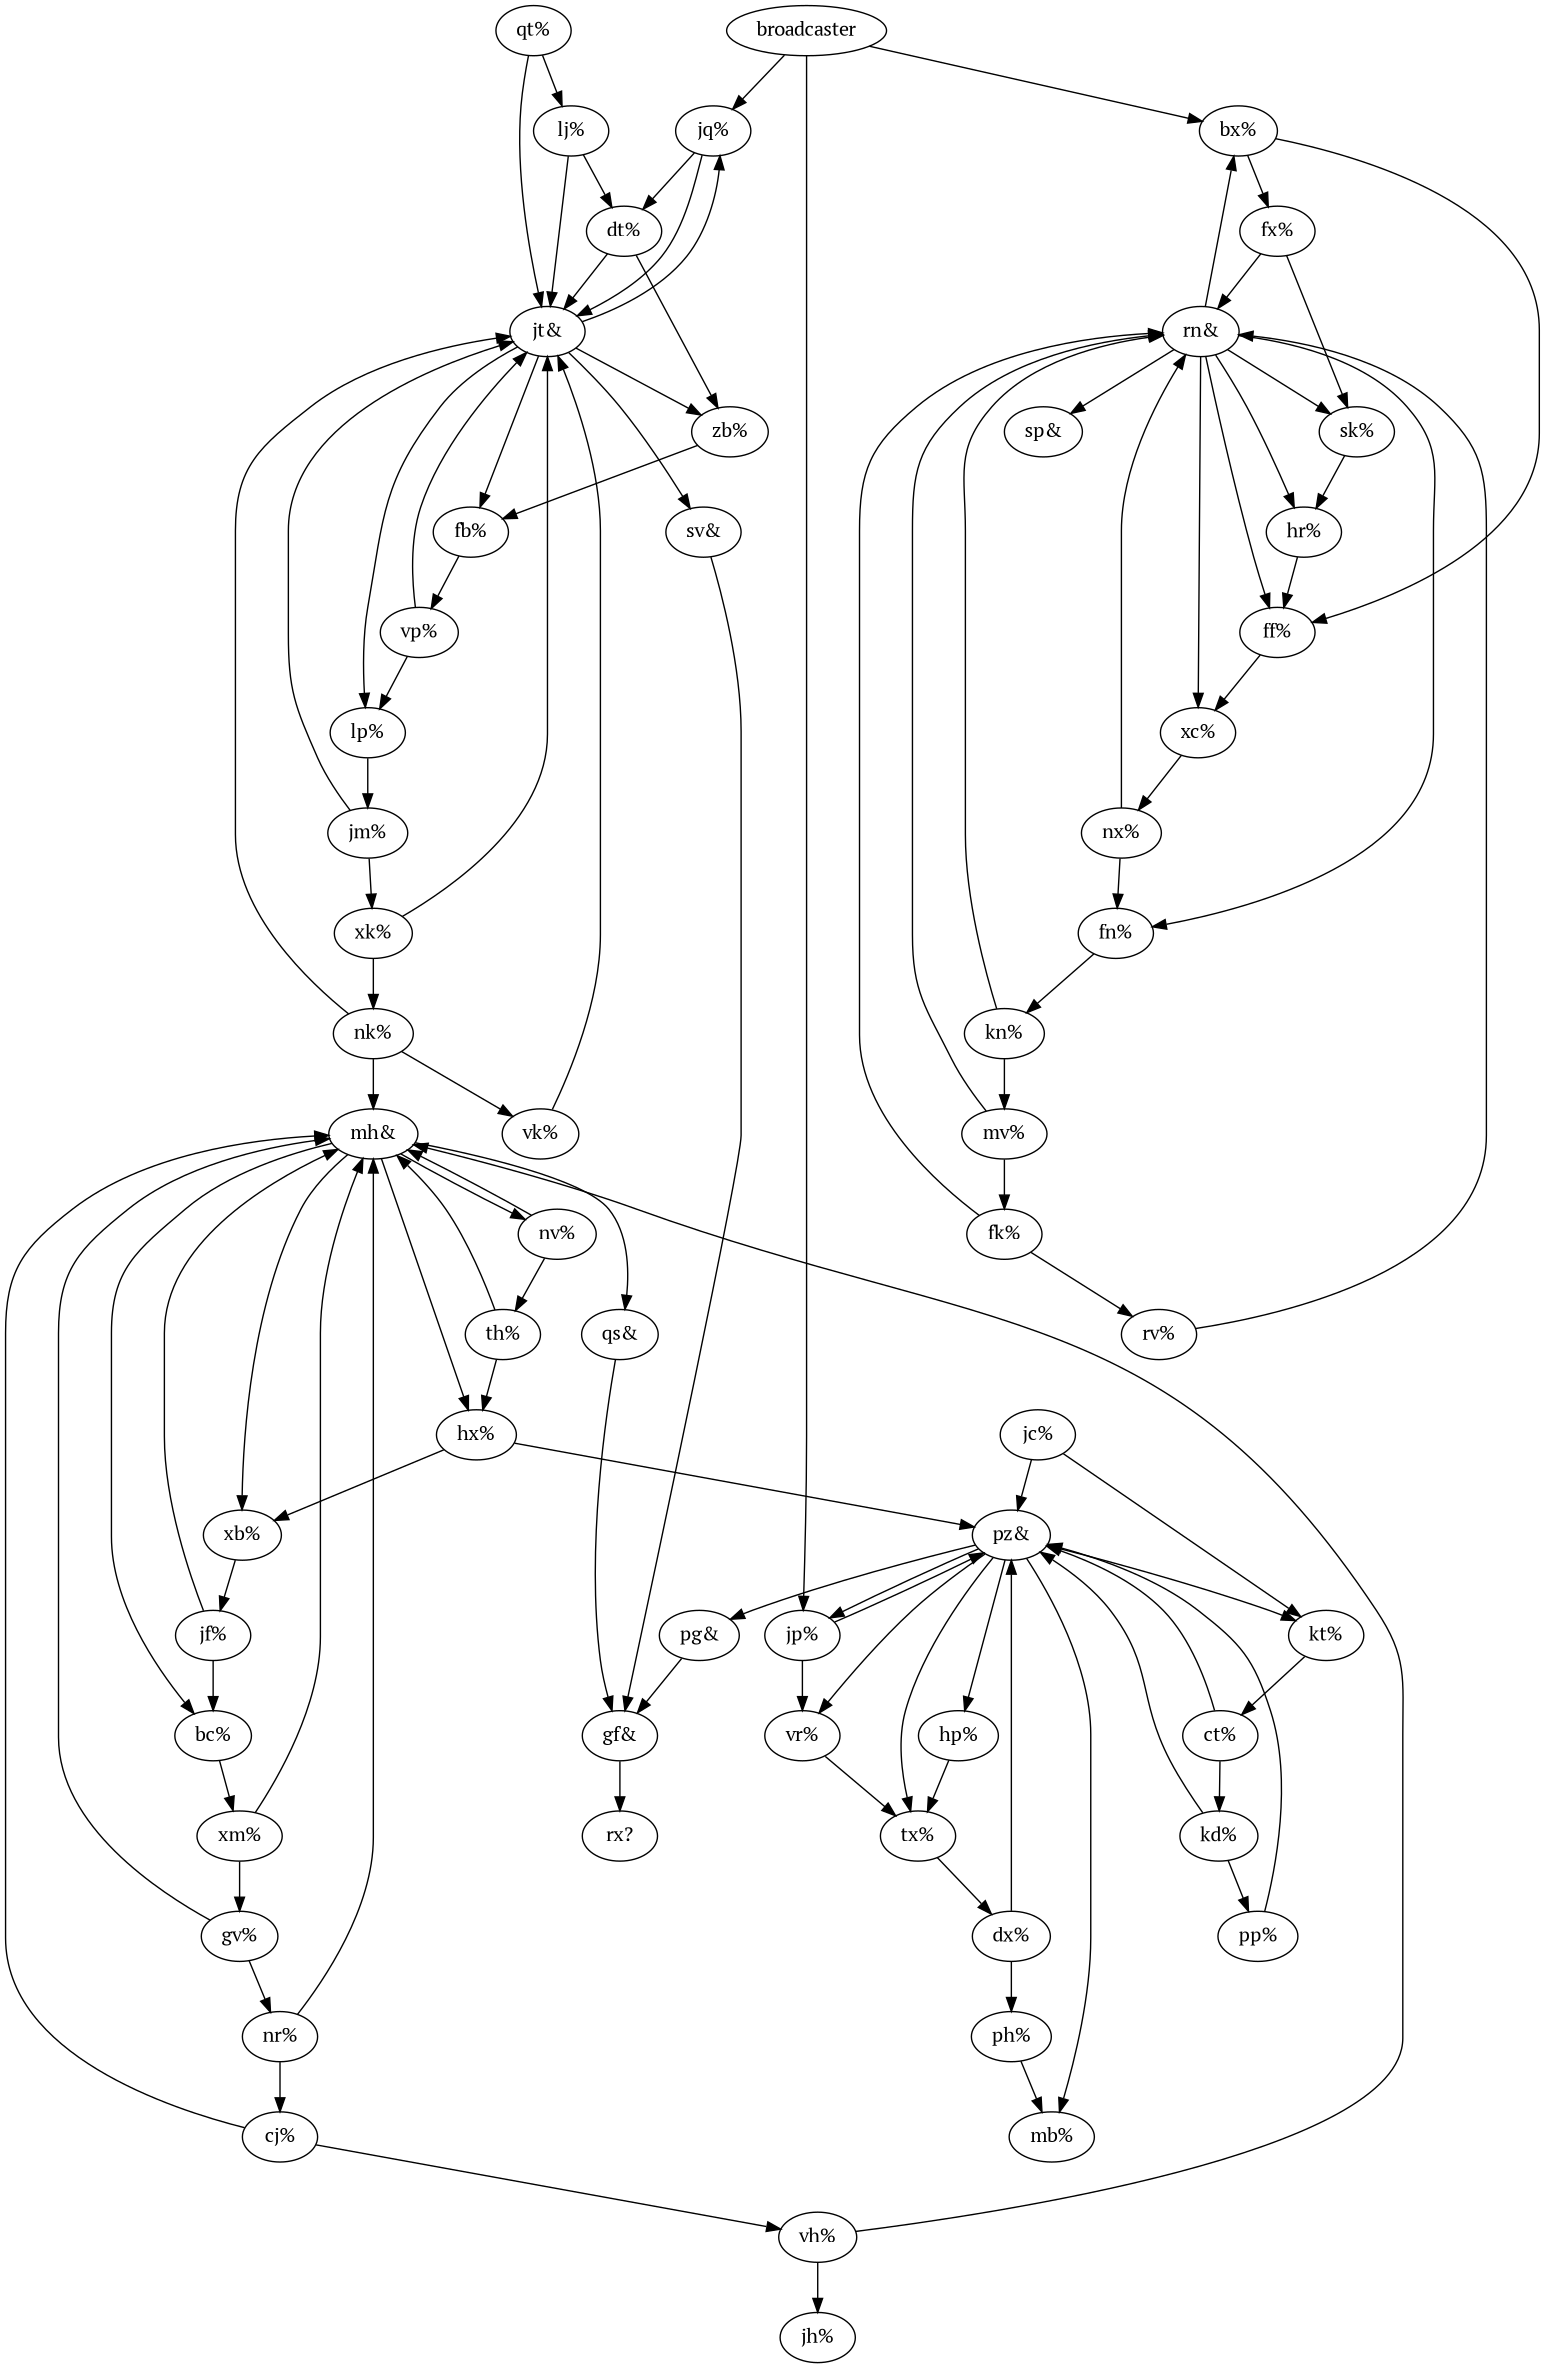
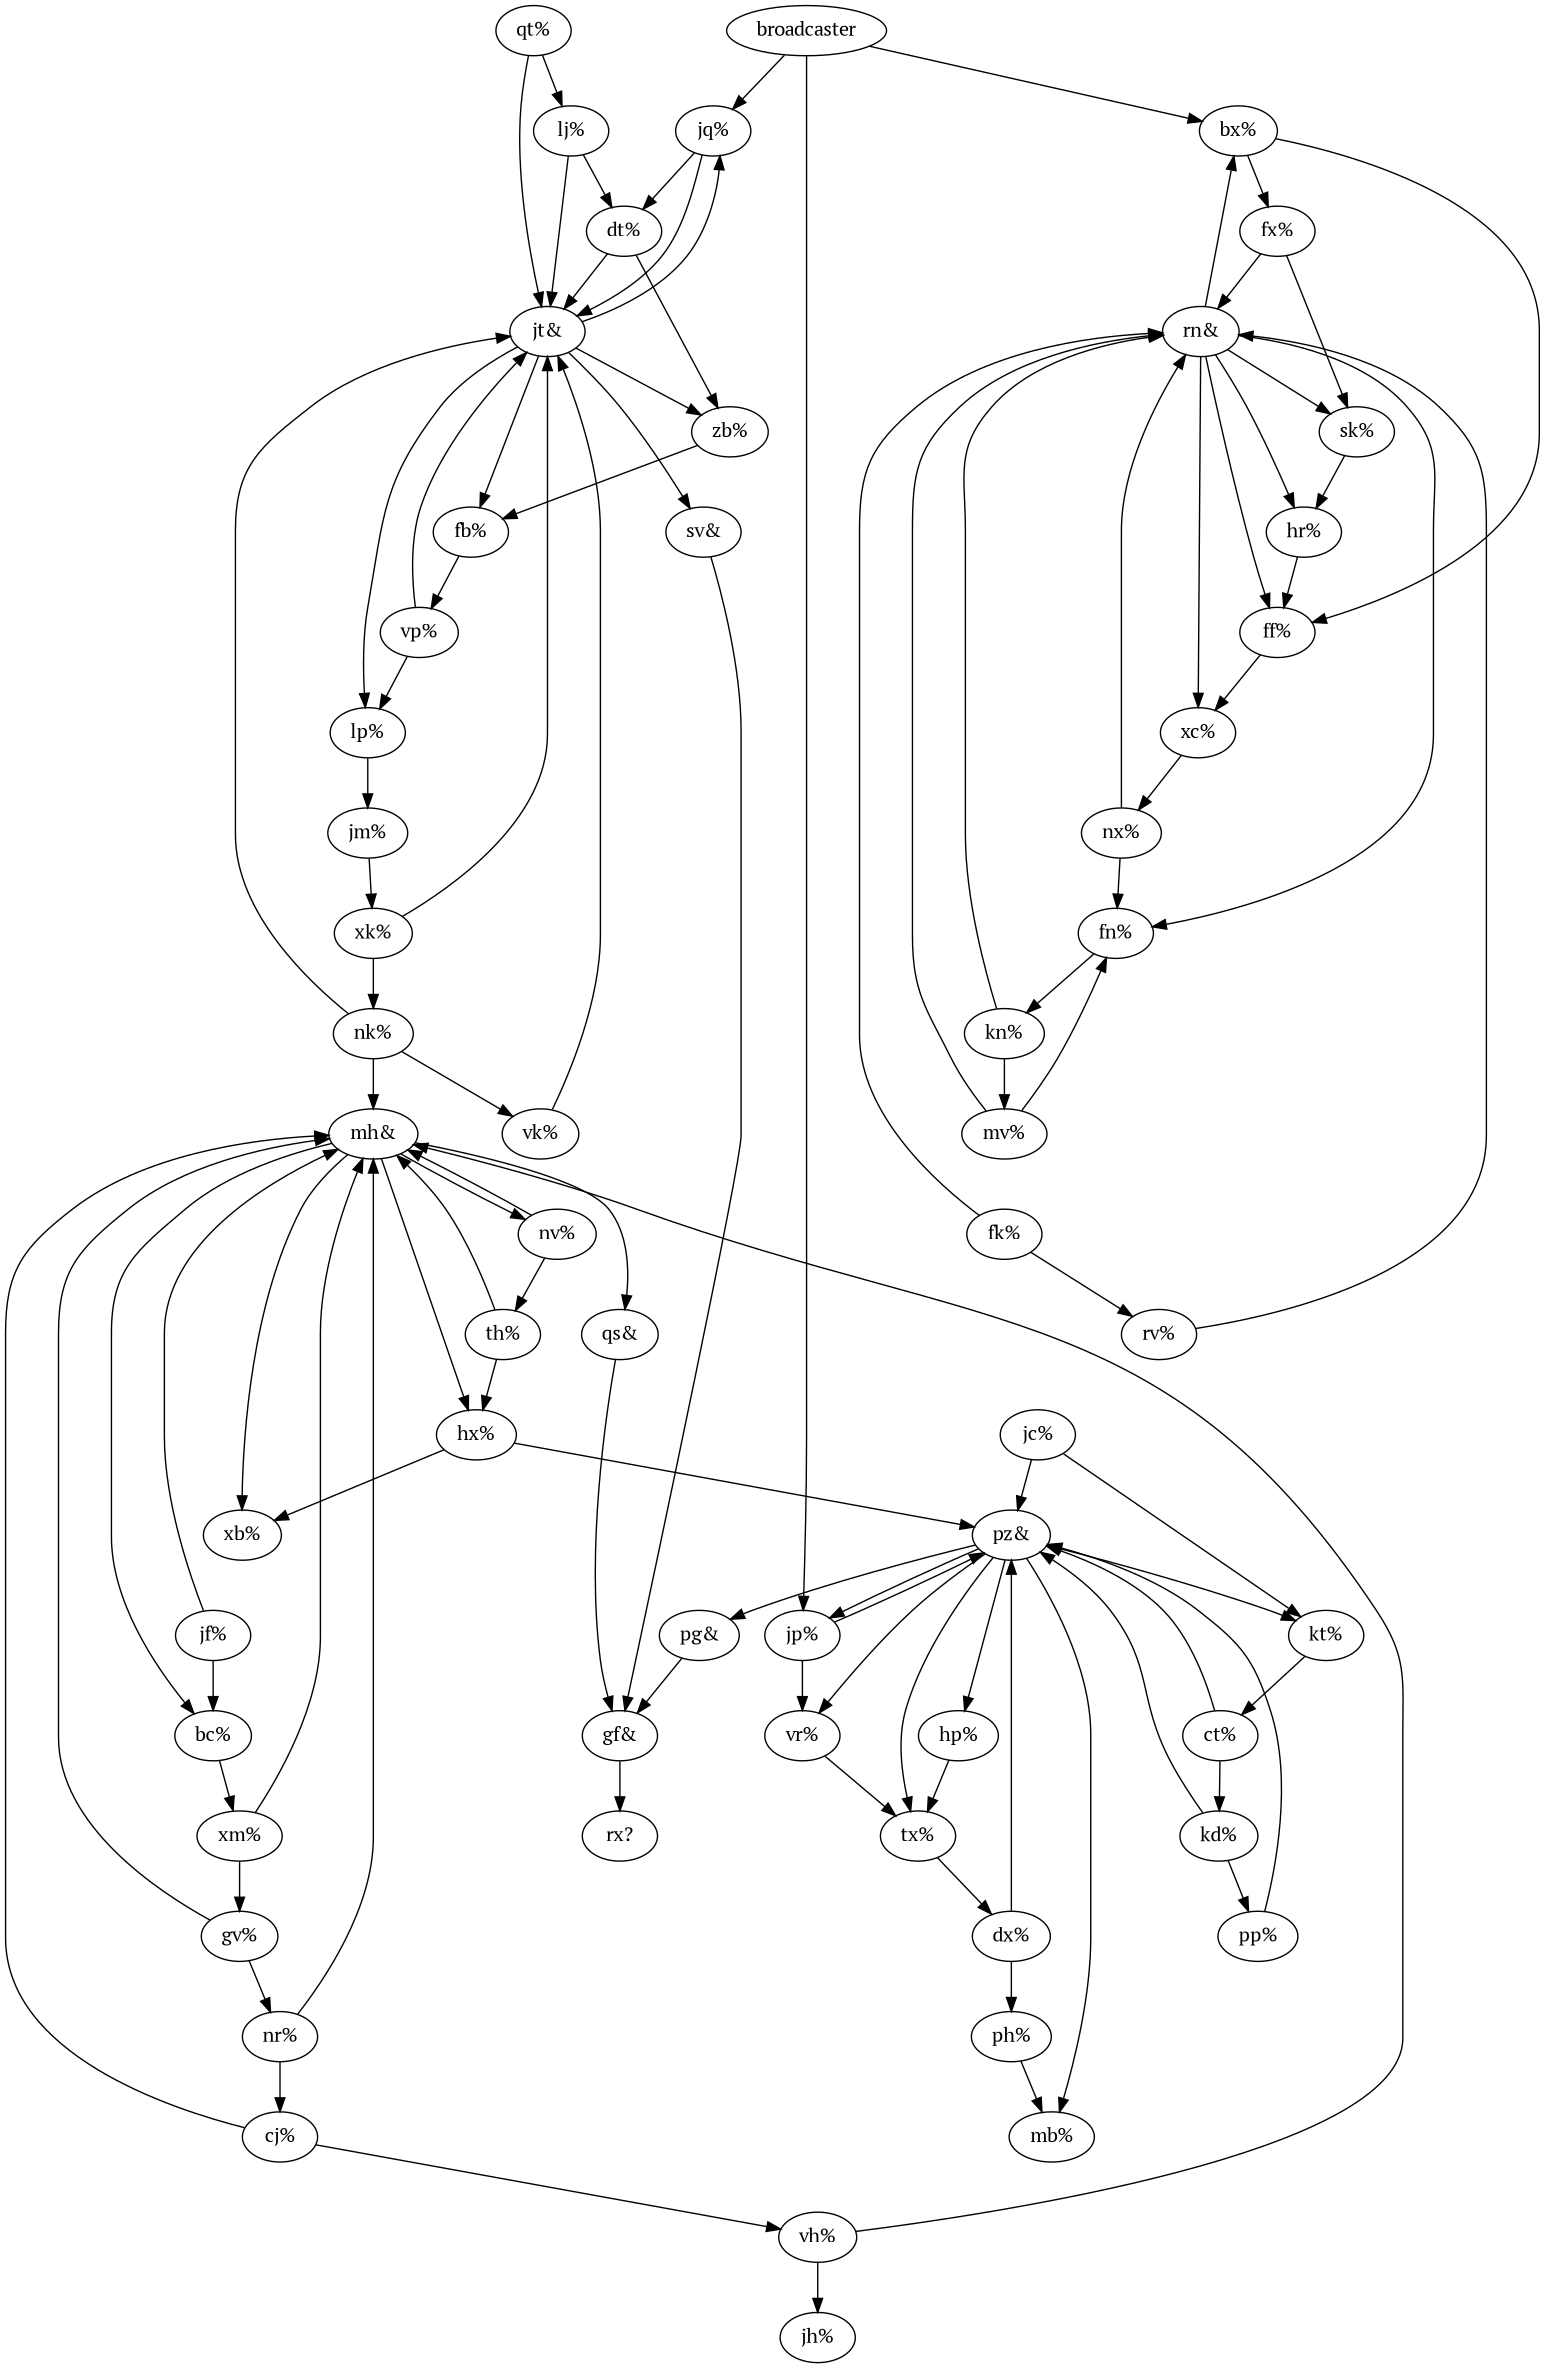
  digraph {
    fontname="PT Serif"
    node [fontname="PT Serif"]
    edge [fontname="PT Serif"]
    broadcaster
    "bx%"
    "jq%"
    "jp%"
    "fx%"
    "ff%"
    "jt&"
    "dt%"
    "nv%"
    "mh&"
    "th%"
    "pz&"
    "vr%"
    "rn&"
    "xc%"
    "fn%"
    "sk%"
    "hr%"
-   "sp&"
    "zb%"
    "fb%"
    "lp%"
    "sv&"
    "qt%"
    "lj%"
    "bc%"
    "hx%"
    "xb%"
    "qs&"
    "hp%"
    "tx%"
    "kt%"
    "mb%"
    "pg&"
    "xm%"
    "gv%"
    "nr%"
    "nx%"
    "kn%"
    "cj%"
    "vh%"
    "jh%"
    "jf%"
    "gf&"
    "ct%"
    "kd%"
    "pp%"
    "dx%"
    "vp%"
    "jm%"
    "ph%"
    "fk%"
    "rv%"
    "mv%"
    "jc%"
    "xk%"
    "nk%"
    "vk%"
    "rx?"
    broadcaster -> "bx%"
    broadcaster -> "jq%"
    broadcaster -> "jp%"
    "bx%" -> "fx%"
    "bx%" -> "ff%"
    "jq%" -> "jt&"
    "jq%" -> "dt%"
    "jp%" -> "pz&"
    "jp%" -> "vr%"
    "fx%" -> "rn&"
    "fx%" -> "sk%"
    "ff%" -> "xc%"
    "jt&" -> "jq%"
    "jt&" -> "zb%"
    "jt&" -> "fb%"
    "jt&" -> "lp%"
    "jt&" -> "sv&"
    "dt%" -> "jt&"
    "dt%" -> "zb%"
    "nv%" -> "mh&"
    "nv%" -> "th%"
    "mh&" -> "nv%"
    "mh&" -> "bc%"
    "mh&" -> "hx%"
    "mh&" -> "xb%"
    "mh&" -> "qs&"
    "th%" -> "mh&"
    "th%" -> "hx%"
    "pz&" -> "jp%"
    "pz&" -> "vr%"
    "pz&" -> "hp%"
    "pz&" -> "tx%"
    "pz&" -> "kt%"
    "pz&" -> "mb%"
    "pz&" -> "pg&"
    "vr%" -> "tx%"
    "rn&" -> "bx%"
    "rn&" -> "ff%"
    "rn&" -> "xc%"
    "rn&" -> "fn%"
    "rn&" -> "sk%"
    "rn&" -> "hr%"
-   "rn&" -> "sp&"
    "xc%" -> "nx%"
    "fn%" -> "kn%"
    "sk%" -> "hr%"
    "hr%" -> "ff%"
    "zb%" -> "fb%"
    "fb%" -> "vp%"
    "lp%" -> "jm%"
    "sv&" -> "gf&"
    "qt%" -> "jt&"
    "qt%" -> "lj%"
    "lj%" -> "jt&"
    "lj%" -> "dt%"
    "bc%" -> "xm%"
    "hx%" -> "pz&"
    "hx%" -> "xb%"
-   "xb%" -> "jf%"
    "qs&" -> "gf&"
    "hp%" -> "tx%"
    "tx%" -> "dx%"
    "kt%" -> "ct%"
    "pg&" -> "gf&"
    "xm%" -> "mh&"
    "xm%" -> "gv%"
    "gv%" -> "mh&"
    "gv%" -> "nr%"
    "nr%" -> "mh&"
    "nr%" -> "cj%"
    "nx%" -> "rn&"
    "nx%" -> "fn%"
    "kn%" -> "rn&"
    "kn%" -> "mv%"
    "cj%" -> "mh&"
    "cj%" -> "vh%"
    "vh%" -> "mh&"
    "vh%" -> "jh%"
    "jf%" -> "mh&"
    "jf%" -> "bc%"
    "gf&" -> "rx?"
    "ct%" -> "pz&"
    "ct%" -> "kd%"
    "kd%" -> "pz&"
    "kd%" -> "pp%"
    "pp%" -> "pz&"
    "dx%" -> "pz&"
    "dx%" -> "ph%"
    "vp%" -> "jt&"
    "vp%" -> "lp%"
-   "jm%" -> "jt&"
    "jm%" -> "xk%"
    "ph%" -> "mb%"
    "fk%" -> "rn&"
    "fk%" -> "rv%"
    "rv%" -> "rn&"
    "mv%" -> "rn&"
-   "mv%" -> "fk%"
+   "mv%" -> "fn%"
    "jc%" -> "pz&"
    "jc%" -> "kt%"
    "xk%" -> "jt&"
    "xk%" -> "nk%"
    "nk%" -> "jt&"
    "nk%" -> "mh&"
    "nk%" -> "vk%"
    "vk%" -> "jt&"
  }
